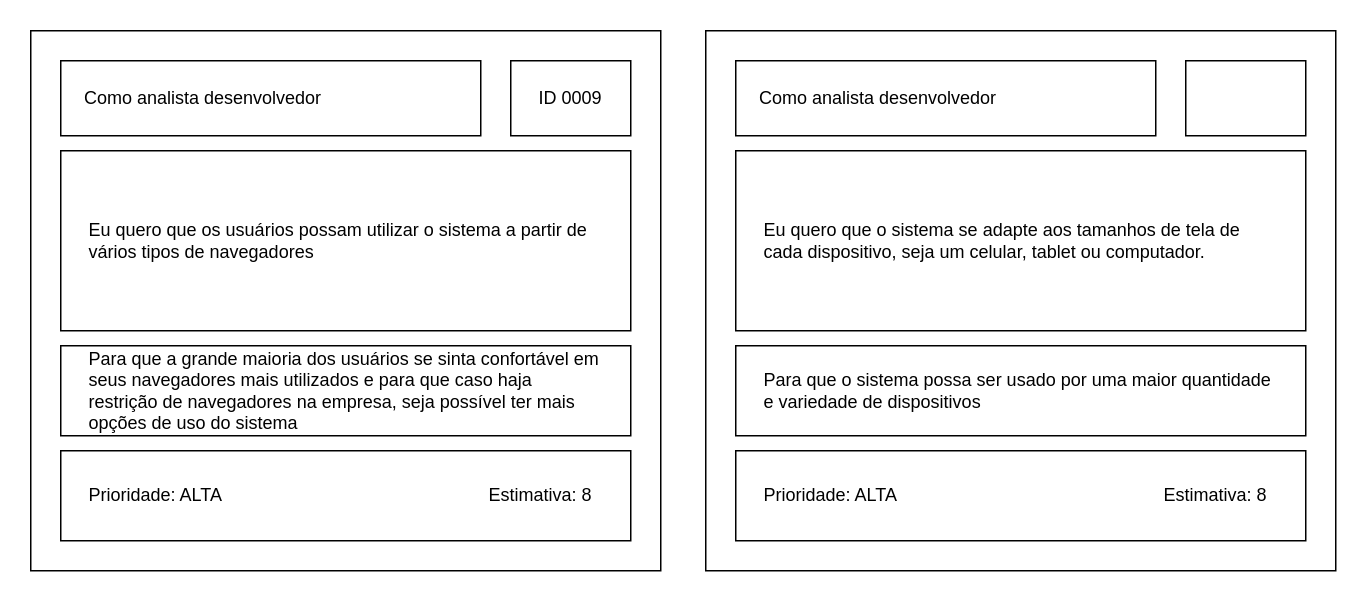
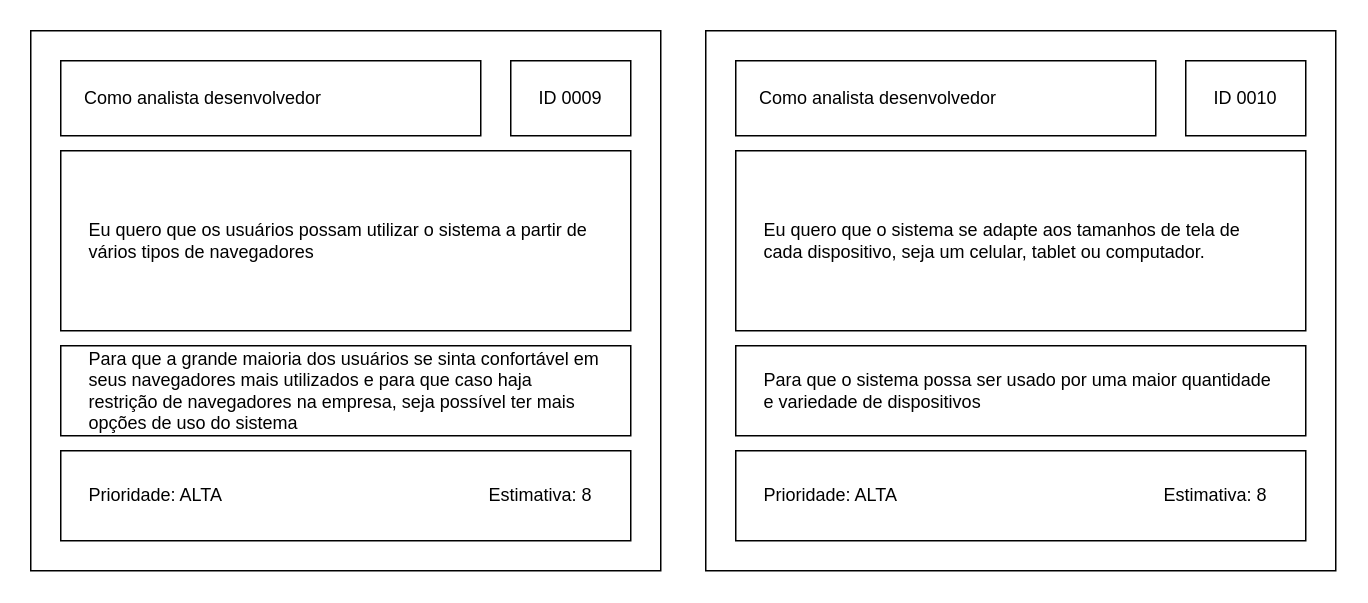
  <mxCell id="0" />
  <mxCell id="1" parent="0" />
  <mxCell id="2" value="" style="rounded=0;whiteSpace=wrap;html=1;" parent="1" vertex="1"><mxGeometry x="20" y="20" width="420" height="360" as="geometry" /></mxCell>
  <mxCell id="3" value="" style="rounded=0;whiteSpace=wrap;html=1;" parent="1" vertex="1"><mxGeometry x="40" y="40" width="280" height="50" as="geometry" /></mxCell>
  <mxCell id="4" value="" style="rounded=0;whiteSpace=wrap;html=1;" parent="1" vertex="1"><mxGeometry x="340" y="40" width="80" height="50" as="geometry" /></mxCell>
  <mxCell id="5" value="Como analista desenvolvedor" style="text;html=1;strokeColor=none;fillColor=none;align=center;verticalAlign=middle;whiteSpace=wrap;rounded=0;" parent="1" vertex="1"><mxGeometry x="50" y="55" width="170" height="20" as="geometry" /></mxCell>
  <mxCell id="6" value="ID 0009" style="text;html=1;strokeColor=none;fillColor=none;align=center;verticalAlign=middle;whiteSpace=wrap;rounded=0;" parent="1" vertex="1"><mxGeometry x="350" y="55" width="60" height="20" as="geometry" /></mxCell>
  <mxCell id="7" value="Eu quero que os usuários possam utilizar o sistema a partir de vários tipos de navegadores" style="rounded=0;whiteSpace=wrap;html=1;align=left;spacingLeft=17;spacingRight=17;" parent="1" vertex="1"><mxGeometry x="40" y="100" width="380" height="120" as="geometry" /></mxCell>
  <mxCell id="8" value="Para que a grande maioria dos usuários se sinta confortável em seus navegadores mais utilizados e para que caso haja restrição de navegadores na empresa, seja possível ter mais opções de uso do sistema" style="rounded=0;whiteSpace=wrap;html=1;align=left;spacingLeft=17;spacingRight=17;" parent="1" vertex="1"><mxGeometry x="40" y="230" width="380" height="60" as="geometry" /></mxCell>
  <mxCell id="9" value="Prioridade: ALTA" style="rounded=0;whiteSpace=wrap;html=1;align=left;spacingLeft=17;spacingRight=17;" parent="1" vertex="1"><mxGeometry x="40" y="300" width="380" height="60" as="geometry" /></mxCell>
  <mxCell id="10" value="Estimativa: 8" style="text;html=1;strokeColor=none;fillColor=none;align=center;verticalAlign=middle;whiteSpace=wrap;rounded=0;" parent="1" vertex="1"><mxGeometry x="320" y="320" width="80" height="20" as="geometry" /></mxCell>
  <mxCell id="11" value="" style="rounded=0;whiteSpace=wrap;html=1;" parent="1" vertex="1"><mxGeometry x="470" y="20" width="420" height="360" as="geometry" /></mxCell>
  <mxCell id="12" value="" style="rounded=0;whiteSpace=wrap;html=1;" parent="1" vertex="1"><mxGeometry x="490" y="40" width="280" height="50" as="geometry" /></mxCell>
  <mxCell id="13" value="" style="rounded=0;whiteSpace=wrap;html=1;" parent="1" vertex="1"><mxGeometry x="790" y="40" width="80" height="50" as="geometry" /></mxCell>
  <mxCell id="14" value="Como analista desenvolvedor" style="text;html=1;strokeColor=none;fillColor=none;align=center;verticalAlign=middle;whiteSpace=wrap;rounded=0;" parent="1" vertex="1"><mxGeometry x="500" y="55" width="170" height="20" as="geometry" /></mxCell>
+ <mxCell id="15" value="ID 0010" style="text;html=1;strokeColor=none;fillColor=none;align=center;verticalAlign=middle;whiteSpace=wrap;rounded=0;" parent="1" vertex="1"><mxGeometry x="800" y="55" width="60" height="20" as="geometry" /></mxCell>
  <mxCell id="16" value="Eu quero que o sistema se adapte aos tamanhos de tela de cada dispositivo, seja um celular, tablet ou computador." style="rounded=0;whiteSpace=wrap;html=1;align=left;spacingLeft=17;spacingRight=17;" parent="1" vertex="1"><mxGeometry x="490" y="100" width="380" height="120" as="geometry" /></mxCell>
  <mxCell id="17" value="Para que o sistema possa ser usado por uma maior quantidade e variedade de dispositivos" style="rounded=0;whiteSpace=wrap;html=1;align=left;spacingLeft=17;spacingRight=17;" parent="1" vertex="1"><mxGeometry x="490" y="230" width="380" height="60" as="geometry" /></mxCell>
  <mxCell id="18" value="Prioridade: ALTA" style="rounded=0;whiteSpace=wrap;html=1;align=left;spacingLeft=17;spacingRight=17;" parent="1" vertex="1"><mxGeometry x="490" y="300" width="380" height="60" as="geometry" /></mxCell>
  <mxCell id="19" value="Estimativa: 8" style="text;html=1;strokeColor=none;fillColor=none;align=center;verticalAlign=middle;whiteSpace=wrap;rounded=0;" parent="1" vertex="1"><mxGeometry x="770" y="320" width="80" height="20" as="geometry" /></mxCell>
